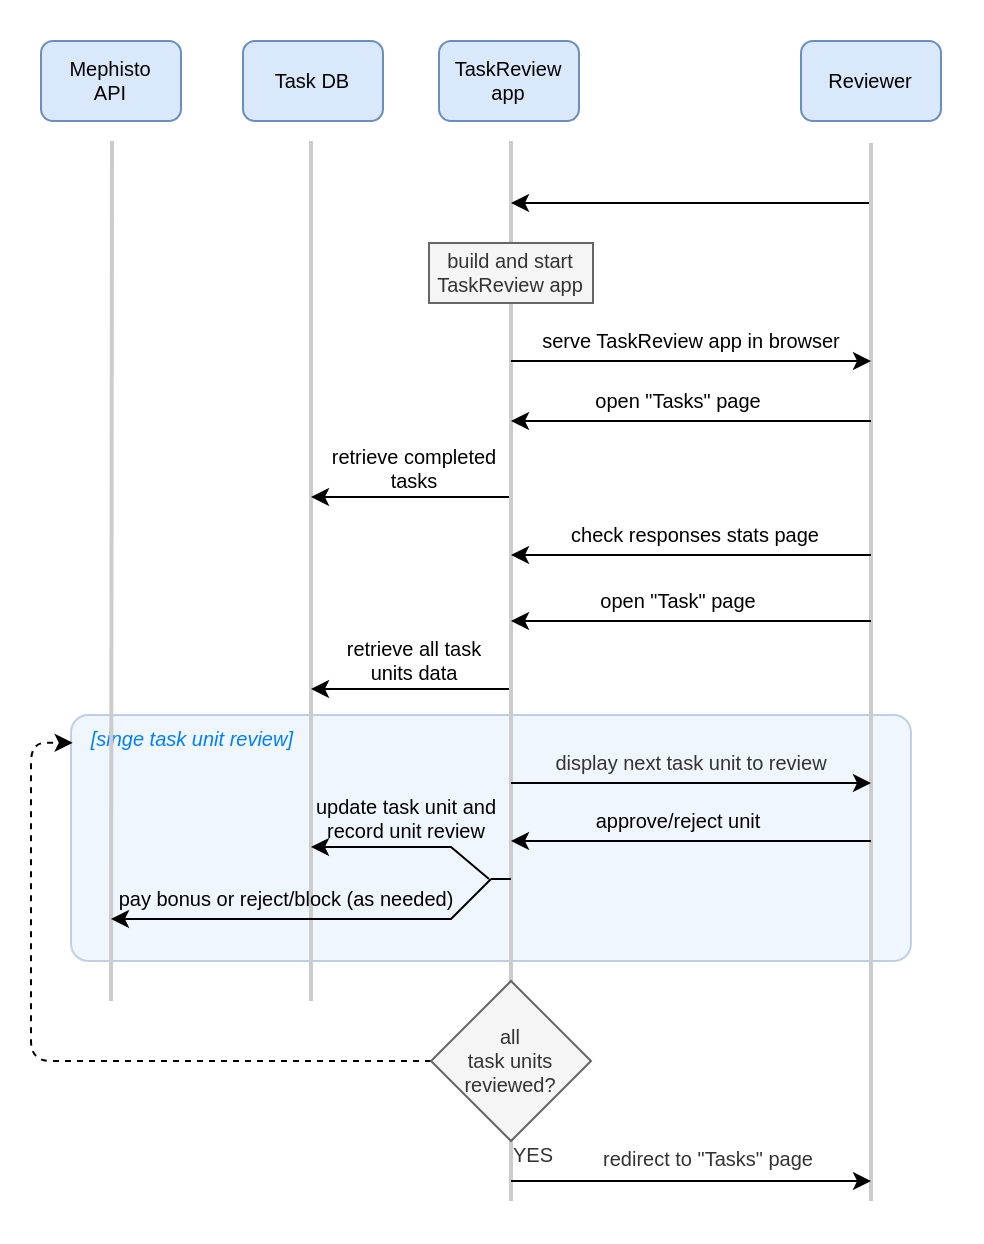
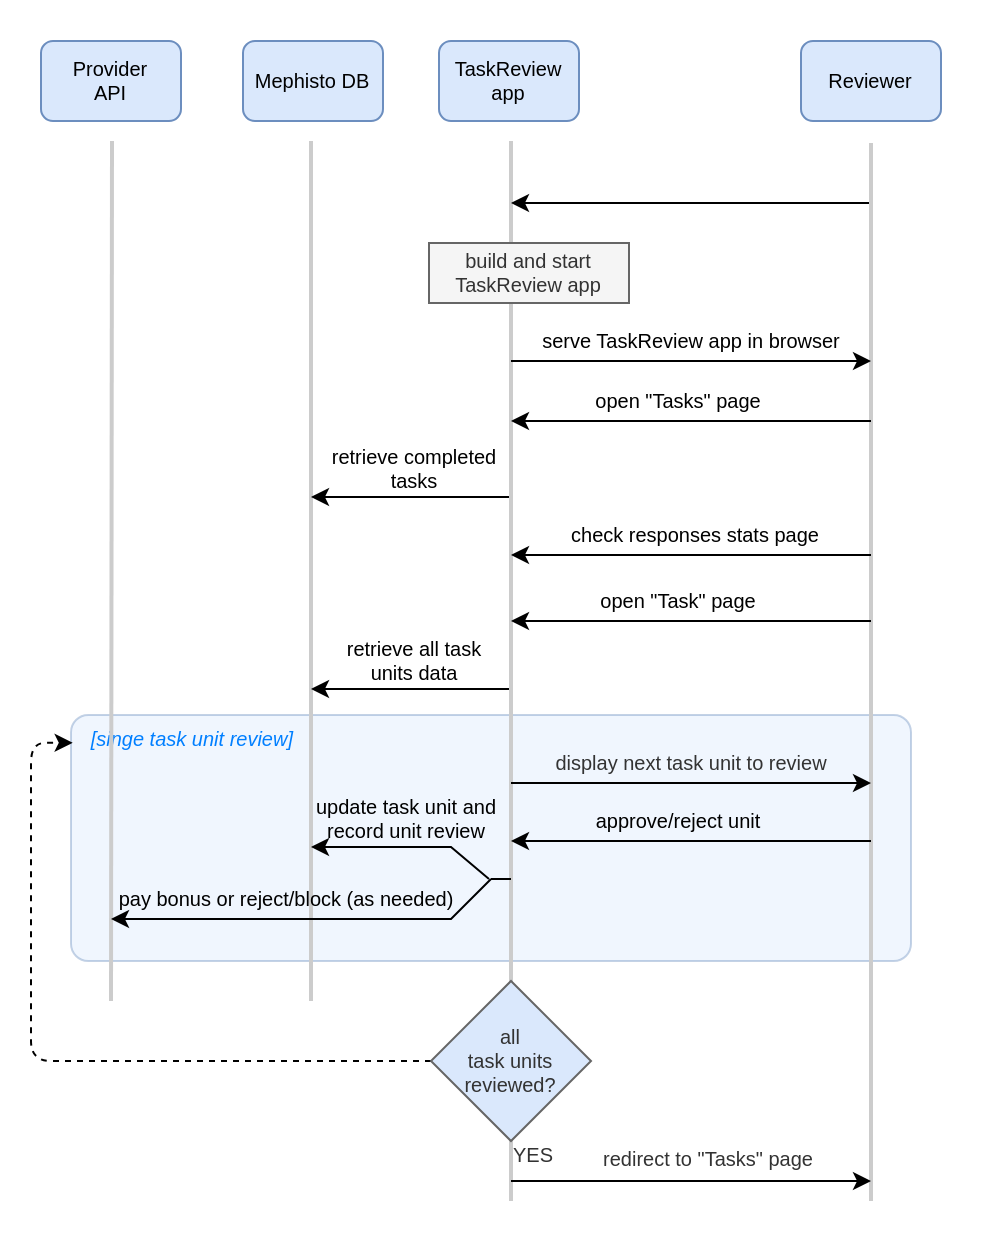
  <mxCell id="0" />
  <mxCell id="1" parent="0" />
  <mxCell id="2" value="&amp;nbsp; &amp;nbsp;[singe task unit review]" style="rounded=1;whiteSpace=wrap;html=1;fillColor=#dae8fc;strokeColor=#6c8ebf;fontSize=10;verticalAlign=top;align=left;fontColor=#007FFF;arcSize=7;opacity=40;fontStyle=2" vertex="1" parent="1"><mxGeometry x="35" y="357" width="420" height="123" as="geometry" /></mxCell>
  <mxCell id="3" value="" style="endArrow=none;html=1;rounded=0;strokeWidth=2;strokeColor=#CCCCCC;" parent="1" edge="1"><mxGeometry width="50" height="50" relative="1" as="geometry"><mxPoint x="255" y="600" as="sourcePoint" /><mxPoint x="255" y="70" as="targetPoint" /></mxGeometry></mxCell>
  <mxCell id="4" value="" style="endArrow=none;html=1;rounded=0;strokeWidth=2;strokeColor=#CCCCCC;" parent="1" edge="1"><mxGeometry width="50" height="50" relative="1" as="geometry"><mxPoint x="55" y="500" as="sourcePoint" /><mxPoint x="55.5" y="70" as="targetPoint" /></mxGeometry></mxCell>
  <mxCell id="5" value="TaskReview app" style="text;html=1;align=center;verticalAlign=middle;whiteSpace=wrap;rounded=1;fillColor=#dae8fc;strokeColor=#6c8ebf;fontSize=10;" parent="1" vertex="1"><mxGeometry x="219" y="20" width="70" height="40" as="geometry" /></mxCell>
- <mxCell id="6" value="Mephisto&lt;br style=&quot;font-size: 10px;&quot;&gt;API" style="text;html=1;align=center;verticalAlign=middle;whiteSpace=wrap;rounded=1;fillColor=#dae8fc;strokeColor=#6c8ebf;fontSize=10;" parent="1" vertex="1"><mxGeometry x="20" y="20" width="70" height="40" as="geometry" /></mxCell>
- <mxCell id="7" value="Task DB" style="text;html=1;align=center;verticalAlign=middle;whiteSpace=wrap;rounded=1;fillColor=#dae8fc;strokeColor=#6c8ebf;fontSize=10;" parent="1" vertex="1"><mxGeometry x="121" y="20" width="70" height="40" as="geometry" /></mxCell>
+ <mxCell id="6" value="Provider&lt;br style=&quot;font-size: 10px;&quot;&gt;API" style="text;html=1;align=center;verticalAlign=middle;whiteSpace=wrap;rounded=1;fillColor=#dae8fc;strokeColor=#6c8ebf;fontSize=10;" parent="1" vertex="1"><mxGeometry x="20" y="20" width="70" height="40" as="geometry" /></mxCell>
+ <mxCell id="7" value="Mephisto DB" style="text;html=1;align=center;verticalAlign=middle;whiteSpace=wrap;rounded=1;fillColor=#dae8fc;strokeColor=#6c8ebf;fontSize=10;" parent="1" vertex="1"><mxGeometry x="121" y="20" width="70" height="40" as="geometry" /></mxCell>
  <mxCell id="8" value="" style="endArrow=none;html=1;rounded=0;strokeWidth=2;strokeColor=#CCCCCC;" parent="1" edge="1"><mxGeometry width="50" height="50" relative="1" as="geometry"><mxPoint x="155" y="500" as="sourcePoint" /><mxPoint x="155" y="70" as="targetPoint" /></mxGeometry></mxCell>
  <mxCell id="9" value="" style="endArrow=classic;html=1;rounded=0;" parent="1" edge="1"><mxGeometry width="50" height="50" relative="1" as="geometry"><mxPoint x="435" y="101" as="sourcePoint" /><mxPoint x="255" y="101" as="targetPoint" /></mxGeometry></mxCell>
- <mxCell id="10" value="build and start&lt;br&gt;TaskReview app" style="text;html=1;align=center;verticalAlign=middle;whiteSpace=wrap;rounded=0;fontSize=10;fillColor=#f5f5f5;fontColor=#333333;strokeColor=#666666;glass=0;shadow=0;" parent="1" vertex="1"><mxGeometry x="214" y="121" width="82" height="30" as="geometry" /></mxCell>
+ <mxCell id="10" value="build and start&lt;br&gt;TaskReview app" style="text;html=1;align=center;verticalAlign=middle;whiteSpace=wrap;rounded=0;fontSize=10;fillColor=#f5f5f5;fontColor=#333333;strokeColor=#666666;glass=0;shadow=0;" parent="1" vertex="1"><mxGeometry x="214" y="121" width="100" height="30" as="geometry" /></mxCell>
  <mxCell id="11" value="" style="endArrow=classic;html=1;rounded=0;" parent="1" edge="1"><mxGeometry width="50" height="50" relative="1" as="geometry"><mxPoint x="254" y="248" as="sourcePoint" /><mxPoint x="155" y="248" as="targetPoint" /></mxGeometry></mxCell>
  <mxCell id="12" value="retrieve completed tasks" style="text;html=1;align=center;verticalAlign=middle;whiteSpace=wrap;rounded=0;fontSize=10;" parent="1" vertex="1"><mxGeometry x="163" y="225" width="88" height="17" as="geometry" /></mxCell>
  <mxCell id="13" value="" style="endArrow=none;html=1;rounded=0;strokeWidth=2;strokeColor=#CCCCCC;" parent="1" edge="1"><mxGeometry width="50" height="50" relative="1" as="geometry"><mxPoint x="435" y="600" as="sourcePoint" /><mxPoint x="435" y="71" as="targetPoint" /></mxGeometry></mxCell>
  <mxCell id="14" value="Reviewer" style="text;html=1;align=center;verticalAlign=middle;whiteSpace=wrap;rounded=1;fillColor=#dae8fc;strokeColor=#6c8ebf;fontSize=10;" parent="1" vertex="1"><mxGeometry x="400" y="20" width="70" height="40" as="geometry" /></mxCell>
  <mxCell id="15" value="" style="endArrow=classic;html=1;rounded=0;" parent="1" edge="1"><mxGeometry width="50" height="50" relative="1" as="geometry"><mxPoint x="435" y="210" as="sourcePoint" /><mxPoint x="255" y="210" as="targetPoint" /></mxGeometry></mxCell>
  <mxCell id="16" value="open &quot;Tasks&quot; page" style="text;html=1;align=center;verticalAlign=middle;whiteSpace=wrap;rounded=0;fontSize=10;" parent="1" vertex="1"><mxGeometry x="270" y="193" width="138" height="13" as="geometry" /></mxCell>
  <mxCell id="17" value="" style="endArrow=classic;html=1;rounded=0;" parent="1" edge="1"><mxGeometry width="50" height="50" relative="1" as="geometry"><mxPoint x="435" y="310" as="sourcePoint" /><mxPoint x="255" y="310" as="targetPoint" /></mxGeometry></mxCell>
  <mxCell id="18" value="open &quot;Task&quot; page" style="text;html=1;align=center;verticalAlign=middle;whiteSpace=wrap;rounded=0;fontSize=10;" parent="1" vertex="1"><mxGeometry x="270" y="293" width="138" height="13" as="geometry" /></mxCell>
  <mxCell id="19" value="" style="endArrow=classic;html=1;rounded=0;" parent="1" edge="1"><mxGeometry width="50" height="50" relative="1" as="geometry"><mxPoint x="254" y="344" as="sourcePoint" /><mxPoint x="155" y="344" as="targetPoint" /></mxGeometry></mxCell>
  <mxCell id="20" value="retrieve all task units data" style="text;html=1;align=center;verticalAlign=middle;whiteSpace=wrap;rounded=0;fontSize=10;" parent="1" vertex="1"><mxGeometry x="163" y="321" width="88" height="17" as="geometry" /></mxCell>
  <mxCell id="21" value="" style="endArrow=classic;html=1;rounded=0;" parent="1" edge="1"><mxGeometry width="50" height="50" relative="1" as="geometry"><mxPoint x="435" y="420" as="sourcePoint" /><mxPoint x="255" y="420" as="targetPoint" /></mxGeometry></mxCell>
  <mxCell id="22" value="approve/reject unit" style="text;html=1;align=center;verticalAlign=middle;whiteSpace=wrap;rounded=0;fontSize=10;" parent="1" vertex="1"><mxGeometry x="270" y="403" width="138" height="13" as="geometry" /></mxCell>
  <mxCell id="23" value="" style="endArrow=classic;html=1;rounded=0;" parent="1" edge="1"><mxGeometry width="50" height="50" relative="1" as="geometry"><mxPoint x="244" y="439" as="sourcePoint" /><mxPoint x="155" y="423" as="targetPoint" /><Array as="points"><mxPoint x="225" y="423" /></Array></mxGeometry></mxCell>
  <mxCell id="24" value="update task unit and record unit review" style="text;html=1;align=center;verticalAlign=middle;whiteSpace=wrap;rounded=0;fontSize=10;" parent="1" vertex="1"><mxGeometry x="150" y="400" width="106" height="17" as="geometry" /></mxCell>
  <mxCell id="25" value="" style="endArrow=classic;html=1;rounded=0;" parent="1" edge="1"><mxGeometry width="50" height="50" relative="1" as="geometry"><mxPoint x="245" y="439" as="sourcePoint" /><mxPoint x="55" y="459" as="targetPoint" /><Array as="points"><mxPoint x="225" y="459" /></Array></mxGeometry></mxCell>
  <mxCell id="26" value="pay bonus or reject/block (as needed)" style="text;html=1;align=center;verticalAlign=middle;whiteSpace=wrap;rounded=0;fontSize=10;" parent="1" vertex="1"><mxGeometry x="53" y="442" width="180" height="13" as="geometry" /></mxCell>
  <mxCell id="27" value="" style="endArrow=classic;html=1;rounded=0;" parent="1" edge="1"><mxGeometry width="50" height="50" relative="1" as="geometry"><mxPoint x="435" y="277" as="sourcePoint" /><mxPoint x="255" y="277" as="targetPoint" /></mxGeometry></mxCell>
  <mxCell id="28" value="check responses stats page" style="text;html=1;align=center;verticalAlign=middle;whiteSpace=wrap;rounded=0;fontSize=10;" parent="1" vertex="1"><mxGeometry x="270" y="260" width="155" height="13" as="geometry" /></mxCell>
  <mxCell id="29" value="" style="endArrow=none;html=1;rounded=0;" edge="1" parent="1"><mxGeometry width="50" height="50" relative="1" as="geometry"><mxPoint x="255" y="439" as="sourcePoint" /><mxPoint x="245" y="439" as="targetPoint" /></mxGeometry></mxCell>
  <mxCell id="30" value="" style="endArrow=classic;html=1;rounded=0;" edge="1" parent="1"><mxGeometry width="50" height="50" relative="1" as="geometry"><mxPoint x="255" y="180" as="sourcePoint" /><mxPoint x="435" y="180" as="targetPoint" /></mxGeometry></mxCell>
  <mxCell id="31" value="serve TaskReview app in browser" style="text;html=1;align=center;verticalAlign=middle;whiteSpace=wrap;rounded=0;fontSize=10;" vertex="1" parent="1"><mxGeometry x="263" y="163" width="165" height="13" as="geometry" /></mxCell>
  <mxCell id="32" value="" style="endArrow=classic;html=1;rounded=0;" edge="1" parent="1"><mxGeometry width="50" height="50" relative="1" as="geometry"><mxPoint x="255" y="590" as="sourcePoint" /><mxPoint x="435" y="590" as="targetPoint" /></mxGeometry></mxCell>
  <mxCell id="33" value="&lt;span style=&quot;color: rgb(51, 51, 51);&quot;&gt;redirect to &quot;Tasks&quot; page&lt;/span&gt;" style="text;html=1;align=center;verticalAlign=middle;whiteSpace=wrap;rounded=0;fontSize=10;" vertex="1" parent="1"><mxGeometry x="298" y="572" width="112" height="13" as="geometry" /></mxCell>
  <mxCell id="34" value="" style="endArrow=classic;html=1;rounded=0;" edge="1" parent="1"><mxGeometry width="50" height="50" relative="1" as="geometry"><mxPoint x="255" y="391" as="sourcePoint" /><mxPoint x="435" y="391" as="targetPoint" /></mxGeometry></mxCell>
  <mxCell id="35" value="&lt;font color=&quot;#333333&quot;&gt;display next task unit to review&lt;/font&gt;" style="text;html=1;align=center;verticalAlign=middle;whiteSpace=wrap;rounded=0;fontSize=10;" vertex="1" parent="1"><mxGeometry x="263" y="374" width="165" height="13" as="geometry" /></mxCell>
  <mxCell id="36" style="edgeStyle=orthogonalEdgeStyle;rounded=1;orthogonalLoop=1;jettySize=auto;html=1;exitX=0;exitY=0.5;exitDx=0;exitDy=0;entryX=0.002;entryY=0.113;entryDx=0;entryDy=0;curved=0;entryPerimeter=0;dashed=1;" edge="1" parent="1" source="37" target="2"><mxGeometry relative="1" as="geometry"><mxPoint x="65" y="540" as="targetPoint" /></mxGeometry></mxCell>
- <mxCell id="37" value="all&lt;br&gt;task units&lt;br&gt;reviewed?" style="rhombus;whiteSpace=wrap;html=1;fontSize=10;fillColor=#f5f5f5;fontColor=#333333;strokeColor=#666666;" vertex="1" parent="1"><mxGeometry x="215" y="490" width="80" height="80" as="geometry" /></mxCell>
+ <mxCell id="37" value="all&lt;br&gt;task units&lt;br&gt;reviewed?" style="rhombus;whiteSpace=wrap;html=1;fontSize=10;fillColor=#dae8fc;fontColor=#333333;strokeColor=#666666;" vertex="1" parent="1"><mxGeometry x="215" y="490" width="80" height="80" as="geometry" /></mxCell>
  <mxCell id="38" value="&lt;span style=&quot;color: rgb(51, 51, 51);&quot;&gt;YES&lt;/span&gt;" style="text;html=1;align=center;verticalAlign=middle;whiteSpace=wrap;rounded=0;fontSize=10;" vertex="1" parent="1"><mxGeometry x="256" y="570" width="21" height="13" as="geometry" /></mxCell>
